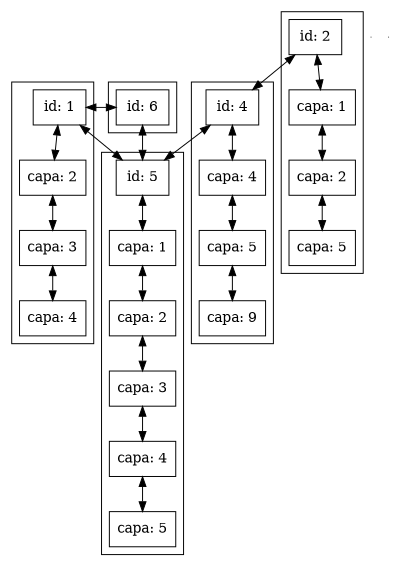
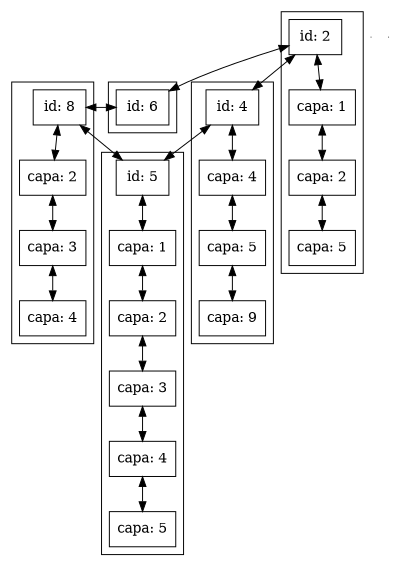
  digraph {
    rank=same
    node [shape=box]
    edge [dir=both]
-   n1 [label="id: 1"]
+   n1 [label="id: 8"]
    n2 [label="capa: 2"]
    n3 [label="capa: 3"]
    n4 [label="capa: 4"]
    n5 [label="id: 2"]
    n6 [label="capa: 1"]
    n7 [label="capa: 2"]
    n8 [label="capa: 5"]
    n9 [label="id: 4"]
    n10 [label="capa: 4"]
    n11 [label="capa: 5"]
    n12 [label="capa: 9"]
    n13 [label="id: 5"]
    n14 [label="capa: 1"]
    n15 [label="capa: 2"]
    n16 [label="capa: 3"]
    n17 [label="capa: 4"]
    n18 [label="capa: 5"]
    n19 [label="id: 6"]
    e0 [shape=point width=0]
    e1 [shape=point width=0]
    subgraph cluster_1 {
      n1
      n2
      n3
      n4
    }
    subgraph cluster_2 {
      n5
      n6
      n7
      n8
    }
    subgraph cluster_3 {
      n9
      n10
      n11
      n12
    }
    subgraph cluster_4 {
      n13
      n14
      n15
      n16
      n17
      n18
    }
    subgraph cluster_5 {
      n19
    }
    n1 -> n2
    n1 -> n13
    n2 -> n3
    n3 -> n4
    n5 -> n6
    n5 -> n9
    n6 -> n7
    n7 -> n8
    n9 -> n10
    n9 -> n13
    n10 -> n11
    n11 -> n12
    n13 -> n14
-   n13 -> n19
+   n5 -> n19
    n14 -> n15
    n15 -> n16
    n16 -> n17
    n17 -> n18
    n19 -> n1
  }
